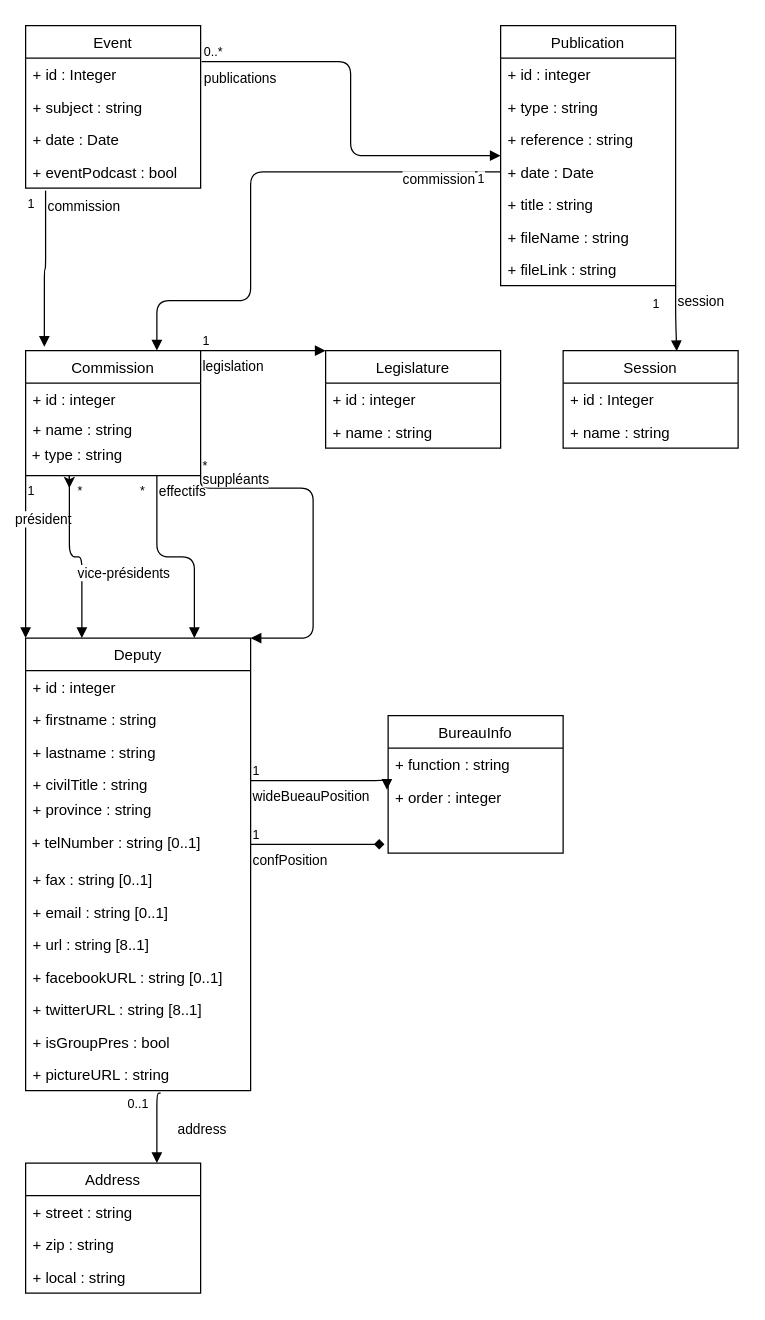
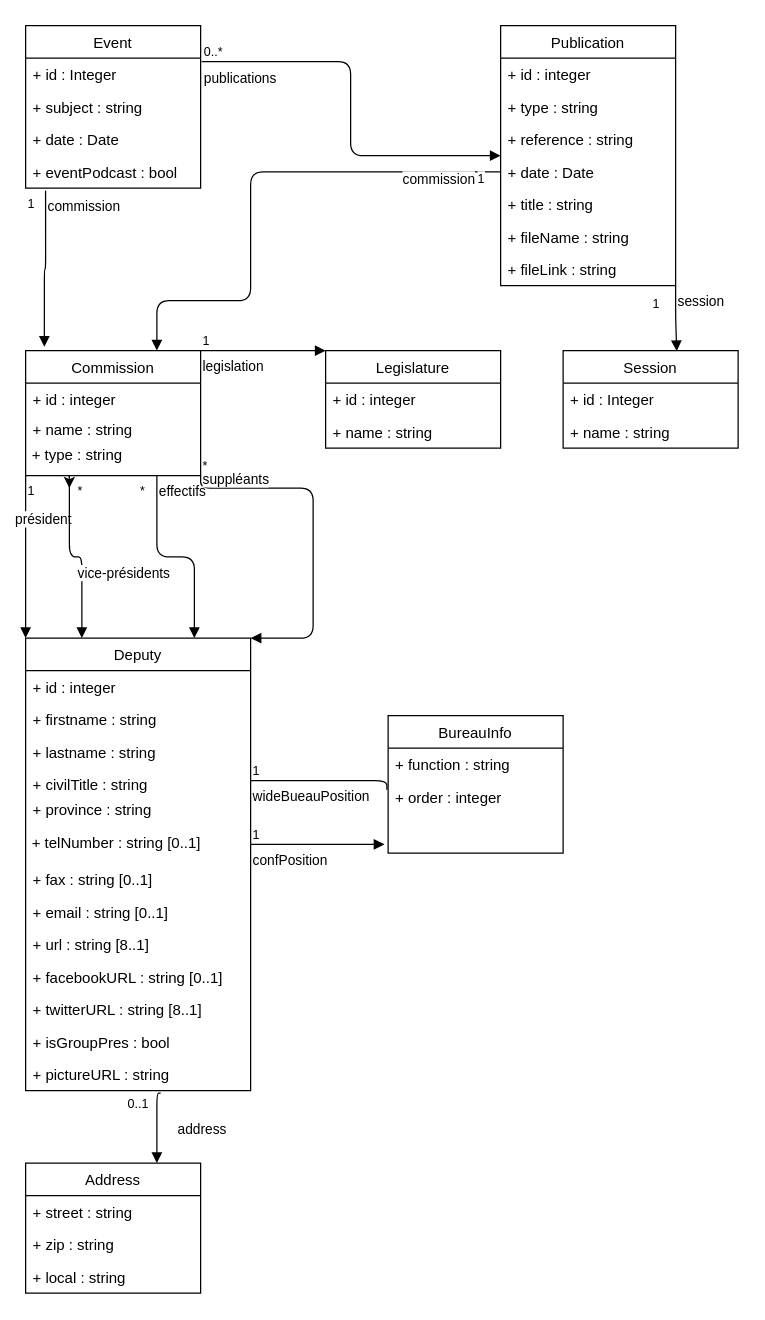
  <mxCell id="0" />
  <mxCell id="1" parent="0" />
  <mxCell id="2" value="Commission" style="swimlane;fontStyle=0;childLayout=stackLayout;horizontal=1;startSize=26;fillColor=none;horizontalStack=0;resizeParent=1;resizeParentMax=0;resizeLast=0;collapsible=1;marginBottom=0;" vertex="1" parent="1"><mxGeometry x="20" y="280" width="140" height="100" as="geometry" /></mxCell>
  <mxCell id="3" value="+ id : integer&#10;" style="text;strokeColor=none;fillColor=none;align=left;verticalAlign=top;spacingLeft=4;spacingRight=4;overflow=hidden;rotatable=0;points=[[0,0.5],[1,0.5]];portConstraint=eastwest;" vertex="1" parent="2"><mxGeometry y="26" width="140" height="24" as="geometry" /></mxCell>
  <mxCell id="4" value="+ name : string" style="text;strokeColor=none;fillColor=none;align=left;verticalAlign=top;spacingLeft=4;spacingRight=4;overflow=hidden;rotatable=0;points=[[0,0.5],[1,0.5]];portConstraint=eastwest;" vertex="1" parent="2"><mxGeometry y="50" width="140" height="20" as="geometry" /></mxCell>
  <mxCell id="5" value="&amp;nbsp;+ type : string " style="text;html=1;" vertex="1" parent="2"><mxGeometry y="70" width="140" height="30" as="geometry" /></mxCell>
  <mxCell id="6" value="Legislature" style="swimlane;fontStyle=0;childLayout=stackLayout;horizontal=1;startSize=26;fillColor=none;horizontalStack=0;resizeParent=1;resizeParentMax=0;resizeLast=0;collapsible=1;marginBottom=0;" vertex="1" parent="1"><mxGeometry x="260" y="280" width="140" height="78" as="geometry" /></mxCell>
  <mxCell id="7" value="+ id : integer" style="text;strokeColor=none;fillColor=none;align=left;verticalAlign=top;spacingLeft=4;spacingRight=4;overflow=hidden;rotatable=0;points=[[0,0.5],[1,0.5]];portConstraint=eastwest;" vertex="1" parent="6"><mxGeometry y="26" width="140" height="26" as="geometry" /></mxCell>
  <mxCell id="8" value="+ name : string" style="text;strokeColor=none;fillColor=none;align=left;verticalAlign=top;spacingLeft=4;spacingRight=4;overflow=hidden;rotatable=0;points=[[0,0.5],[1,0.5]];portConstraint=eastwest;" vertex="1" parent="6"><mxGeometry y="52" width="140" height="26" as="geometry" /></mxCell>
  <mxCell id="9" value="legislation" style="endArrow=block;endFill=1;html=1;edgeStyle=orthogonalEdgeStyle;align=left;verticalAlign=top;entryX=0;entryY=0;entryDx=0;entryDy=0;exitX=1;exitY=0;exitDx=0;exitDy=0;" edge="1" parent="1" source="2" target="6"><mxGeometry x="-1" relative="1" as="geometry"><mxPoint x="160" y="300" as="sourcePoint" /><mxPoint x="320" y="300" as="targetPoint" /><Array as="points"><mxPoint x="210" y="280" /><mxPoint x="210" y="280" /></Array></mxGeometry></mxCell>
  <mxCell id="10" value="1" style="resizable=0;html=1;align=left;verticalAlign=bottom;labelBackgroundColor=#ffffff;fontSize=10;" connectable="0" vertex="1" parent="9"><mxGeometry x="-1" relative="1" as="geometry" /></mxCell>
  <mxCell id="11" value="Deputy" style="swimlane;fontStyle=0;childLayout=stackLayout;horizontal=1;startSize=26;fillColor=none;horizontalStack=0;resizeParent=1;resizeParentMax=0;resizeLast=0;collapsible=1;marginBottom=0;" vertex="1" parent="1"><mxGeometry x="20" y="510" width="180" height="362" as="geometry" /></mxCell>
  <mxCell id="12" value="+ id : integer" style="text;strokeColor=none;fillColor=none;align=left;verticalAlign=top;spacingLeft=4;spacingRight=4;overflow=hidden;rotatable=0;points=[[0,0.5],[1,0.5]];portConstraint=eastwest;" vertex="1" parent="11"><mxGeometry y="26" width="180" height="26" as="geometry" /></mxCell>
  <mxCell id="13" value="+ firstname : string" style="text;strokeColor=none;fillColor=none;align=left;verticalAlign=top;spacingLeft=4;spacingRight=4;overflow=hidden;rotatable=0;points=[[0,0.5],[1,0.5]];portConstraint=eastwest;" vertex="1" parent="11"><mxGeometry y="52" width="180" height="26" as="geometry" /></mxCell>
  <mxCell id="14" value="+ lastname : string" style="text;strokeColor=none;fillColor=none;align=left;verticalAlign=top;spacingLeft=4;spacingRight=4;overflow=hidden;rotatable=0;points=[[0,0.5],[1,0.5]];portConstraint=eastwest;" vertex="1" parent="11"><mxGeometry y="78" width="180" height="72" as="geometry" /></mxCell>
  <mxCell id="15" value="&amp;nbsp;+ telNumber : string [0..1]" style="text;html=1;" vertex="1" parent="11"><mxGeometry y="150" width="180" height="30" as="geometry" /></mxCell>
  <mxCell id="16" value="+ fax : string [0..1]" style="text;strokeColor=none;fillColor=none;align=left;verticalAlign=top;spacingLeft=4;spacingRight=4;overflow=hidden;rotatable=0;points=[[0,0.5],[1,0.5]];portConstraint=eastwest;" vertex="1" parent="11"><mxGeometry y="180" width="180" height="26" as="geometry" /></mxCell>
  <mxCell id="17" value="+ email : string [0..1]" style="text;strokeColor=none;fillColor=none;align=left;verticalAlign=top;spacingLeft=4;spacingRight=4;overflow=hidden;rotatable=0;points=[[0,0.5],[1,0.5]];portConstraint=eastwest;" vertex="1" parent="11"><mxGeometry y="206" width="180" height="26" as="geometry" /></mxCell>
  <mxCell id="18" value="+ url : string [8..1]" style="text;strokeColor=none;fillColor=none;align=left;verticalAlign=top;spacingLeft=4;spacingRight=4;overflow=hidden;rotatable=0;points=[[0,0.5],[1,0.5]];portConstraint=eastwest;" vertex="1" parent="11"><mxGeometry y="232" width="180" height="26" as="geometry" /></mxCell>
  <mxCell id="19" value="+ facebookURL : string [0..1]" style="text;strokeColor=none;fillColor=none;align=left;verticalAlign=top;spacingLeft=4;spacingRight=4;overflow=hidden;rotatable=0;points=[[0,0.5],[1,0.5]];portConstraint=eastwest;" vertex="1" parent="11"><mxGeometry y="258" width="180" height="26" as="geometry" /></mxCell>
  <mxCell id="20" value="+ twitterURL : string [8..1]" style="text;strokeColor=none;fillColor=none;align=left;verticalAlign=top;spacingLeft=4;spacingRight=4;overflow=hidden;rotatable=0;points=[[0,0.5],[1,0.5]];portConstraint=eastwest;" vertex="1" parent="11"><mxGeometry y="284" width="180" height="26" as="geometry" /></mxCell>
  <mxCell id="21" value="+ isGroupPres : bool" style="text;strokeColor=none;fillColor=none;align=left;verticalAlign=top;spacingLeft=4;spacingRight=4;overflow=hidden;rotatable=0;points=[[0,0.5],[1,0.5]];portConstraint=eastwest;" vertex="1" parent="11"><mxGeometry y="310" width="180" height="26" as="geometry" /></mxCell>
  <mxCell id="22" value="+ pictureURL : string" style="text;strokeColor=none;fillColor=none;align=left;verticalAlign=top;spacingLeft=4;spacingRight=4;overflow=hidden;rotatable=0;points=[[0,0.5],[1,0.5]];portConstraint=eastwest;" vertex="1" parent="11"><mxGeometry y="336" width="180" height="26" as="geometry" /></mxCell>
  <mxCell id="23" value="président" style="endArrow=block;endFill=1;html=1;edgeStyle=orthogonalEdgeStyle;align=left;verticalAlign=top;exitX=0;exitY=1;exitDx=0;exitDy=0;entryX=0;entryY=0;entryDx=0;entryDy=0;" edge="1" parent="1" source="2" target="11"><mxGeometry x="-0.667" y="-10" relative="1" as="geometry"><mxPoint x="200" y="450" as="sourcePoint" /><mxPoint x="360" y="450" as="targetPoint" /><mxPoint as="offset" /></mxGeometry></mxCell>
  <mxCell id="24" value="1" style="resizable=0;html=1;align=left;verticalAlign=bottom;labelBackgroundColor=#ffffff;fontSize=10;" connectable="0" vertex="1" parent="23"><mxGeometry x="-1" relative="1" as="geometry"><mxPoint y="20" as="offset" /></mxGeometry></mxCell>
  <mxCell id="25" value="vice-présidents" style="endArrow=block;endFill=1;html=1;edgeStyle=orthogonalEdgeStyle;align=left;verticalAlign=top;exitX=0.25;exitY=1;exitDx=0;exitDy=0;entryX=0.25;entryY=0;entryDx=0;entryDy=0;" edge="1" parent="1" source="2" target="11"><mxGeometry relative="1" as="geometry"><mxPoint x="130" y="460" as="sourcePoint" /><mxPoint x="290" y="460" as="targetPoint" /><mxPoint as="offset" /></mxGeometry></mxCell>
  <mxCell id="26" value="*" style="resizable=0;html=1;align=left;verticalAlign=bottom;labelBackgroundColor=#ffffff;fontSize=10;" connectable="0" vertex="1" parent="25"><mxGeometry x="-1" relative="1" as="geometry"><mxPoint x="5" y="20" as="offset" /></mxGeometry></mxCell>
  <mxCell id="27" style="edgeStyle=orthogonalEdgeStyle;rounded=0;orthogonalLoop=1;jettySize=auto;html=1;exitX=0.25;exitY=1;exitDx=0;exitDy=0;" edge="1" parent="1" source="5"><mxGeometry relative="1" as="geometry"><mxPoint x="55" y="390" as="targetPoint" /></mxGeometry></mxCell>
  <mxCell id="28" value="effectifs" style="endArrow=block;endFill=1;html=1;edgeStyle=orthogonalEdgeStyle;align=left;verticalAlign=top;exitX=0.75;exitY=1;exitDx=0;exitDy=0;entryX=0.75;entryY=0;entryDx=0;entryDy=0;" edge="1" parent="1" source="5" target="11"><mxGeometry x="-1" relative="1" as="geometry"><mxPoint x="210" y="450" as="sourcePoint" /><mxPoint x="370" y="450" as="targetPoint" /></mxGeometry></mxCell>
  <mxCell id="29" value="*" style="resizable=0;html=1;align=left;verticalAlign=bottom;labelBackgroundColor=#ffffff;fontSize=10;" connectable="0" vertex="1" parent="28"><mxGeometry x="-1" relative="1" as="geometry"><mxPoint x="-15" y="20" as="offset" /></mxGeometry></mxCell>
  <mxCell id="30" value="suppléants" style="endArrow=block;endFill=1;html=1;edgeStyle=orthogonalEdgeStyle;align=left;verticalAlign=top;exitX=1;exitY=1;exitDx=0;exitDy=0;entryX=1;entryY=0;entryDx=0;entryDy=0;" edge="1" parent="1" source="2" target="11"><mxGeometry x="-0.923" y="20" relative="1" as="geometry"><mxPoint x="260" y="470" as="sourcePoint" /><mxPoint x="420" y="470" as="targetPoint" /><Array as="points"><mxPoint x="250" y="390" /><mxPoint x="250" y="510" /></Array><mxPoint as="offset" /></mxGeometry></mxCell>
  <mxCell id="31" value="*" style="resizable=0;html=1;align=left;verticalAlign=bottom;labelBackgroundColor=#ffffff;fontSize=10;" connectable="0" vertex="1" parent="30"><mxGeometry x="-1" relative="1" as="geometry" /></mxCell>
  <mxCell id="32" value="+ civilTitle : string" style="text;strokeColor=none;fillColor=none;align=left;verticalAlign=top;spacingLeft=4;spacingRight=4;overflow=hidden;rotatable=0;points=[[0,0.5],[1,0.5]];portConstraint=eastwest;" vertex="1" parent="1"><mxGeometry x="20" y="614" width="110" height="26" as="geometry" /></mxCell>
  <mxCell id="33" value="+ province : string" style="text;strokeColor=none;fillColor=none;align=left;verticalAlign=top;spacingLeft=4;spacingRight=4;overflow=hidden;rotatable=0;points=[[0,0.5],[1,0.5]];portConstraint=eastwest;" vertex="1" parent="1"><mxGeometry x="20" y="634" width="110" height="26" as="geometry" /></mxCell>
  <mxCell id="34" value="Address" style="swimlane;fontStyle=0;childLayout=stackLayout;horizontal=1;startSize=26;fillColor=none;horizontalStack=0;resizeParent=1;resizeParentMax=0;resizeLast=0;collapsible=1;marginBottom=0;" vertex="1" parent="1"><mxGeometry x="20" y="930" width="140" height="104" as="geometry" /></mxCell>
  <mxCell id="35" value="+ street : string" style="text;strokeColor=none;fillColor=none;align=left;verticalAlign=top;spacingLeft=4;spacingRight=4;overflow=hidden;rotatable=0;points=[[0,0.5],[1,0.5]];portConstraint=eastwest;" vertex="1" parent="34"><mxGeometry y="26" width="140" height="26" as="geometry" /></mxCell>
  <mxCell id="36" value="+ zip : string" style="text;strokeColor=none;fillColor=none;align=left;verticalAlign=top;spacingLeft=4;spacingRight=4;overflow=hidden;rotatable=0;points=[[0,0.5],[1,0.5]];portConstraint=eastwest;" vertex="1" parent="34"><mxGeometry y="52" width="140" height="26" as="geometry" /></mxCell>
  <mxCell id="37" value="+ local : string" style="text;strokeColor=none;fillColor=none;align=left;verticalAlign=top;spacingLeft=4;spacingRight=4;overflow=hidden;rotatable=0;points=[[0,0.5],[1,0.5]];portConstraint=eastwest;" vertex="1" parent="34"><mxGeometry y="78" width="140" height="26" as="geometry" /></mxCell>
  <mxCell id="38" value="address" style="endArrow=block;endFill=1;html=1;edgeStyle=orthogonalEdgeStyle;align=left;verticalAlign=top;exitX=0.6;exitY=1.077;exitDx=0;exitDy=0;exitPerimeter=0;entryX=0.75;entryY=0;entryDx=0;entryDy=0;" edge="1" parent="1" source="22" target="34"><mxGeometry x="-0.356" y="15" relative="1" as="geometry"><mxPoint x="130" y="900" as="sourcePoint" /><mxPoint x="290" y="900" as="targetPoint" /><Array as="points"><mxPoint x="125" y="874" /></Array><mxPoint as="offset" /></mxGeometry></mxCell>
  <mxCell id="39" value="0..1" style="resizable=0;html=1;align=left;verticalAlign=bottom;labelBackgroundColor=#ffffff;fontSize=10;" connectable="0" vertex="1" parent="38"><mxGeometry x="-1" relative="1" as="geometry"><mxPoint x="-28" y="16" as="offset" /></mxGeometry></mxCell>
- <mxCell id="40" value="wideBueauPosition" style="endArrow=block;endFill=1;html=1;edgeStyle=orthogonalEdgeStyle;align=left;verticalAlign=top;exitX=1;exitY=0.5;exitDx=0;exitDy=0;entryX=-0.007;entryY=0.125;entryDx=0;entryDy=0;entryPerimeter=0;" edge="1" parent="1" source="14" target="44"><mxGeometry x="-1" relative="1" as="geometry"><mxPoint x="210" y="740" as="sourcePoint" /><mxPoint x="370" y="740" as="targetPoint" /><Array as="points"><mxPoint x="309" y="624" /></Array></mxGeometry></mxCell>
+ <mxCell id="40" value="wideBueauPosition" style="endArrow=none;endFill=1;html=1;edgeStyle=orthogonalEdgeStyle;align=left;verticalAlign=top;exitX=1;exitY=0.5;exitDx=0;exitDy=0;entryX=-0.007;entryY=0.125;entryDx=0;entryDy=0;entryPerimeter=0;" edge="1" parent="1" source="14" target="44"><mxGeometry x="-1" relative="1" as="geometry"><mxPoint x="210" y="740" as="sourcePoint" /><mxPoint x="370" y="740" as="targetPoint" /><Array as="points"><mxPoint x="309" y="624" /></Array></mxGeometry></mxCell>
  <mxCell id="41" value="1" style="resizable=0;html=1;align=left;verticalAlign=bottom;labelBackgroundColor=#ffffff;fontSize=10;" connectable="0" vertex="1" parent="40"><mxGeometry x="-1" relative="1" as="geometry" /></mxCell>
  <mxCell id="42" value="BureauInfo" style="swimlane;fontStyle=0;childLayout=stackLayout;horizontal=1;startSize=26;fillColor=none;horizontalStack=0;resizeParent=1;resizeParentMax=0;resizeLast=0;collapsible=1;marginBottom=0;" vertex="1" parent="1"><mxGeometry x="310" y="572" width="140" height="110" as="geometry" /></mxCell>
  <mxCell id="43" value="+ function : string" style="text;strokeColor=none;fillColor=none;align=left;verticalAlign=top;spacingLeft=4;spacingRight=4;overflow=hidden;rotatable=0;points=[[0,0.5],[1,0.5]];portConstraint=eastwest;" vertex="1" parent="42"><mxGeometry y="26" width="140" height="26" as="geometry" /></mxCell>
  <mxCell id="44" value="+ order : integer" style="text;strokeColor=none;fillColor=none;align=left;verticalAlign=top;spacingLeft=4;spacingRight=4;overflow=hidden;rotatable=0;points=[[0,0.5],[1,0.5]];portConstraint=eastwest;" vertex="1" parent="42"><mxGeometry y="52" width="140" height="58" as="geometry" /></mxCell>
- <mxCell id="45" value="confPosition" style="endArrow=diamond;endFill=1;html=1;edgeStyle=orthogonalEdgeStyle;align=left;verticalAlign=top;exitX=1;exitY=0.5;exitDx=0;exitDy=0;entryX=-0.021;entryY=0.879;entryDx=0;entryDy=0;entryPerimeter=0;" edge="1" parent="1" source="15" target="44"><mxGeometry x="-1" relative="1" as="geometry"><mxPoint x="230" y="740" as="sourcePoint" /><mxPoint x="390" y="740" as="targetPoint" /></mxGeometry></mxCell>
+ <mxCell id="45" value="confPosition" style="endArrow=block;endFill=1;html=1;edgeStyle=orthogonalEdgeStyle;align=left;verticalAlign=top;exitX=1;exitY=0.5;exitDx=0;exitDy=0;entryX=-0.021;entryY=0.879;entryDx=0;entryDy=0;entryPerimeter=0;" edge="1" parent="1" source="15" target="44"><mxGeometry x="-1" relative="1" as="geometry"><mxPoint x="230" y="740" as="sourcePoint" /><mxPoint x="390" y="740" as="targetPoint" /></mxGeometry></mxCell>
  <mxCell id="46" value="1" style="resizable=0;html=1;align=left;verticalAlign=bottom;labelBackgroundColor=#ffffff;fontSize=10;" connectable="0" vertex="1" parent="45"><mxGeometry x="-1" relative="1" as="geometry" /></mxCell>
  <mxCell id="47" value="Event" style="swimlane;fontStyle=0;childLayout=stackLayout;horizontal=1;startSize=26;fillColor=none;horizontalStack=0;resizeParent=1;resizeParentMax=0;resizeLast=0;collapsible=1;marginBottom=0;" vertex="1" parent="1"><mxGeometry x="20" y="20" width="140" height="130" as="geometry" /></mxCell>
  <mxCell id="48" value="+ id : Integer" style="text;strokeColor=none;fillColor=none;align=left;verticalAlign=top;spacingLeft=4;spacingRight=4;overflow=hidden;rotatable=0;points=[[0,0.5],[1,0.5]];portConstraint=eastwest;" vertex="1" parent="47"><mxGeometry y="26" width="140" height="26" as="geometry" /></mxCell>
  <mxCell id="49" value="+ subject : string" style="text;strokeColor=none;fillColor=none;align=left;verticalAlign=top;spacingLeft=4;spacingRight=4;overflow=hidden;rotatable=0;points=[[0,0.5],[1,0.5]];portConstraint=eastwest;" vertex="1" parent="47"><mxGeometry y="52" width="140" height="26" as="geometry" /></mxCell>
  <mxCell id="50" value="+ date : Date" style="text;strokeColor=none;fillColor=none;align=left;verticalAlign=top;spacingLeft=4;spacingRight=4;overflow=hidden;rotatable=0;points=[[0,0.5],[1,0.5]];portConstraint=eastwest;" vertex="1" parent="47"><mxGeometry y="78" width="140" height="26" as="geometry" /></mxCell>
  <mxCell id="51" value="+ eventPodcast : bool" style="text;strokeColor=none;fillColor=none;align=left;verticalAlign=top;spacingLeft=4;spacingRight=4;overflow=hidden;rotatable=0;points=[[0,0.5],[1,0.5]];portConstraint=eastwest;" vertex="1" parent="47"><mxGeometry y="104" width="140" height="26" as="geometry" /></mxCell>
  <mxCell id="52" value="commission" style="endArrow=block;endFill=1;html=1;edgeStyle=orthogonalEdgeStyle;align=left;verticalAlign=top;exitX=0.114;exitY=1.077;exitDx=0;exitDy=0;exitPerimeter=0;entryX=0.107;entryY=-0.03;entryDx=0;entryDy=0;entryPerimeter=0;" edge="1" parent="1" source="51" target="2"><mxGeometry x="-1" relative="1" as="geometry"><mxPoint x="120" y="200" as="sourcePoint" /><mxPoint x="280" y="200" as="targetPoint" /><Array as="points"><mxPoint x="35" y="215" /></Array></mxGeometry></mxCell>
  <mxCell id="53" value="1" style="resizable=0;html=1;align=left;verticalAlign=bottom;labelBackgroundColor=#ffffff;fontSize=10;" connectable="0" vertex="1" parent="52"><mxGeometry x="-1" relative="1" as="geometry"><mxPoint x="-15.96" y="18" as="offset" /></mxGeometry></mxCell>
  <mxCell id="54" value="Publication" style="swimlane;fontStyle=0;childLayout=stackLayout;horizontal=1;startSize=26;fillColor=none;horizontalStack=0;resizeParent=1;resizeParentMax=0;resizeLast=0;collapsible=1;marginBottom=0;" vertex="1" parent="1"><mxGeometry x="400" y="20" width="140" height="208" as="geometry" /></mxCell>
  <mxCell id="55" value="+ id : integer" style="text;strokeColor=none;fillColor=none;align=left;verticalAlign=top;spacingLeft=4;spacingRight=4;overflow=hidden;rotatable=0;points=[[0,0.5],[1,0.5]];portConstraint=eastwest;" vertex="1" parent="54"><mxGeometry y="26" width="140" height="26" as="geometry" /></mxCell>
  <mxCell id="56" value="+ type : string" style="text;strokeColor=none;fillColor=none;align=left;verticalAlign=top;spacingLeft=4;spacingRight=4;overflow=hidden;rotatable=0;points=[[0,0.5],[1,0.5]];portConstraint=eastwest;" vertex="1" parent="54"><mxGeometry y="52" width="140" height="26" as="geometry" /></mxCell>
  <mxCell id="57" value="+ reference : string" style="text;strokeColor=none;fillColor=none;align=left;verticalAlign=top;spacingLeft=4;spacingRight=4;overflow=hidden;rotatable=0;points=[[0,0.5],[1,0.5]];portConstraint=eastwest;" vertex="1" parent="54"><mxGeometry y="78" width="140" height="26" as="geometry" /></mxCell>
  <mxCell id="58" value="+ date : Date" style="text;strokeColor=none;fillColor=none;align=left;verticalAlign=top;spacingLeft=4;spacingRight=4;overflow=hidden;rotatable=0;points=[[0,0.5],[1,0.5]];portConstraint=eastwest;" vertex="1" parent="54"><mxGeometry y="104" width="140" height="26" as="geometry" /></mxCell>
  <mxCell id="59" value="+ title : string" style="text;strokeColor=none;fillColor=none;align=left;verticalAlign=top;spacingLeft=4;spacingRight=4;overflow=hidden;rotatable=0;points=[[0,0.5],[1,0.5]];portConstraint=eastwest;" vertex="1" parent="54"><mxGeometry y="130" width="140" height="26" as="geometry" /></mxCell>
  <mxCell id="60" value="+ fileName : string" style="text;strokeColor=none;fillColor=none;align=left;verticalAlign=top;spacingLeft=4;spacingRight=4;overflow=hidden;rotatable=0;points=[[0,0.5],[1,0.5]];portConstraint=eastwest;" vertex="1" parent="54"><mxGeometry y="156" width="140" height="26" as="geometry" /></mxCell>
  <mxCell id="61" value="+ fileLink : string" style="text;strokeColor=none;fillColor=none;align=left;verticalAlign=top;spacingLeft=4;spacingRight=4;overflow=hidden;rotatable=0;points=[[0,0.5],[1,0.5]];portConstraint=eastwest;" vertex="1" parent="54"><mxGeometry y="182" width="140" height="26" as="geometry" /></mxCell>
  <mxCell id="62" value="publications" style="endArrow=block;endFill=1;html=1;edgeStyle=orthogonalEdgeStyle;align=left;verticalAlign=top;exitX=1.006;exitY=0.109;exitDx=0;exitDy=0;exitPerimeter=0;entryX=0;entryY=0.5;entryDx=0;entryDy=0;" edge="1" parent="1" source="48" target="54"><mxGeometry x="-1" relative="1" as="geometry"><mxPoint x="200" y="50" as="sourcePoint" /><mxPoint x="360" y="50" as="targetPoint" /></mxGeometry></mxCell>
  <mxCell id="63" value="0..*" style="resizable=0;html=1;align=left;verticalAlign=bottom;labelBackgroundColor=#ffffff;fontSize=10;" connectable="0" vertex="1" parent="62"><mxGeometry x="-1" relative="1" as="geometry" /></mxCell>
  <mxCell id="64" value="commission" style="endArrow=block;endFill=1;html=1;edgeStyle=orthogonalEdgeStyle;align=left;verticalAlign=top;exitX=0;exitY=0.5;exitDx=0;exitDy=0;entryX=0.75;entryY=0;entryDx=0;entryDy=0;" edge="1" parent="1" source="58" target="2"><mxGeometry x="-0.617" y="-7" relative="1" as="geometry"><mxPoint x="90" y="210" as="sourcePoint" /><mxPoint x="250" y="210" as="targetPoint" /><Array as="points"><mxPoint x="200" y="137" /><mxPoint x="200" y="240" /><mxPoint x="125" y="240" /></Array><mxPoint as="offset" /></mxGeometry></mxCell>
  <mxCell id="65" value="1" style="resizable=0;html=1;align=left;verticalAlign=bottom;labelBackgroundColor=#ffffff;fontSize=10;" connectable="0" vertex="1" parent="64"><mxGeometry x="-1" relative="1" as="geometry"><mxPoint x="-20" y="13" as="offset" /></mxGeometry></mxCell>
  <mxCell id="66" value="Session" style="swimlane;fontStyle=0;childLayout=stackLayout;horizontal=1;startSize=26;fillColor=none;horizontalStack=0;resizeParent=1;resizeParentMax=0;resizeLast=0;collapsible=1;marginBottom=0;" vertex="1" parent="1"><mxGeometry x="450" y="280" width="140" height="78" as="geometry" /></mxCell>
  <mxCell id="67" value="+ id : Integer" style="text;strokeColor=none;fillColor=none;align=left;verticalAlign=top;spacingLeft=4;spacingRight=4;overflow=hidden;rotatable=0;points=[[0,0.5],[1,0.5]];portConstraint=eastwest;" vertex="1" parent="66"><mxGeometry y="26" width="140" height="26" as="geometry" /></mxCell>
  <mxCell id="68" value="+ name : string" style="text;strokeColor=none;fillColor=none;align=left;verticalAlign=top;spacingLeft=4;spacingRight=4;overflow=hidden;rotatable=0;points=[[0,0.5],[1,0.5]];portConstraint=eastwest;" vertex="1" parent="66"><mxGeometry y="52" width="140" height="26" as="geometry" /></mxCell>
  <mxCell id="69" value="session" style="endArrow=block;endFill=1;html=1;edgeStyle=orthogonalEdgeStyle;align=left;verticalAlign=top;exitX=1;exitY=1;exitDx=0;exitDy=0;entryX=0.649;entryY=0.006;entryDx=0;entryDy=0;entryPerimeter=0;" edge="1" parent="1" source="54" target="66"><mxGeometry x="-1" relative="1" as="geometry"><mxPoint x="590" y="240" as="sourcePoint" /><mxPoint x="750" y="240" as="targetPoint" /></mxGeometry></mxCell>
  <mxCell id="70" value="1" style="resizable=0;html=1;align=left;verticalAlign=bottom;labelBackgroundColor=#ffffff;fontSize=10;" connectable="0" vertex="1" parent="69"><mxGeometry x="-1" relative="1" as="geometry"><mxPoint x="-20" y="22" as="offset" /></mxGeometry></mxCell>
